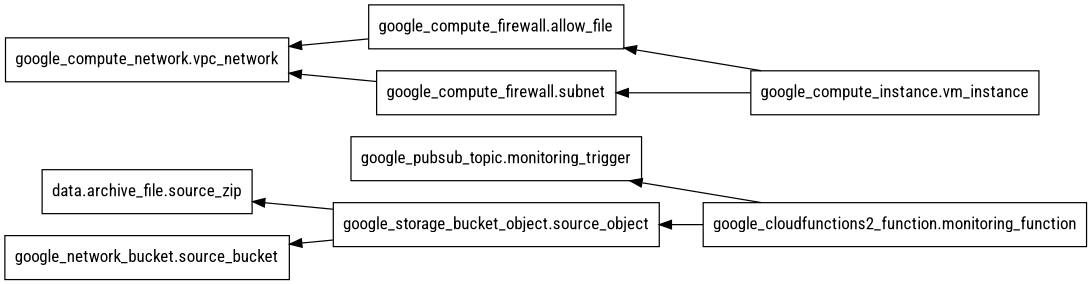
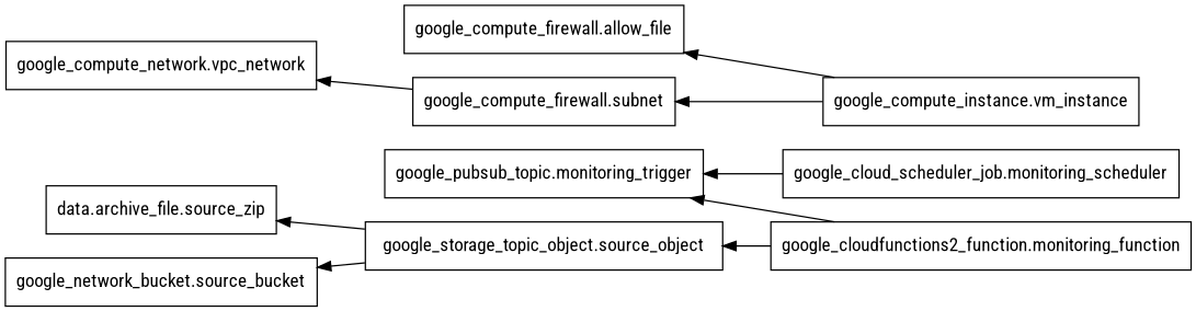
  digraph {
    fontname="Roboto Condensed"
    rankdir=RL
    node [fontname="Roboto Condensed" shape=rect]
    edge [fontname="Roboto Condensed"]
    n1 [label="data.archive_file.source_zip"]
+   n2 [label="google_cloud_scheduler_job.monitoring_scheduler"]
    n3 [label="google_pubsub_topic.monitoring_trigger"]
    n4 [label="google_cloudfunctions2_function.monitoring_function"]
-   n5 [label="google_storage_bucket_object.source_object"]
+   n5 [label="google_storage_topic_object.source_object"]
    n6 [label="google_network_bucket.source_bucket"]
    n7 [label="google_compute_network.vpc_network"]
    n8 [label="google_compute_firewall.allow_file"]
    n9 [label="google_compute_instance.vm_instance"]
    n10 [label="google_compute_firewall.subnet"]
+   n2 -> n3
    n4 -> n3
    n4 -> n5
    n5 -> n1
    n5 -> n6
-   n8 -> n7
    n9 -> n8
    n9 -> n10
    n10 -> n7
  }
